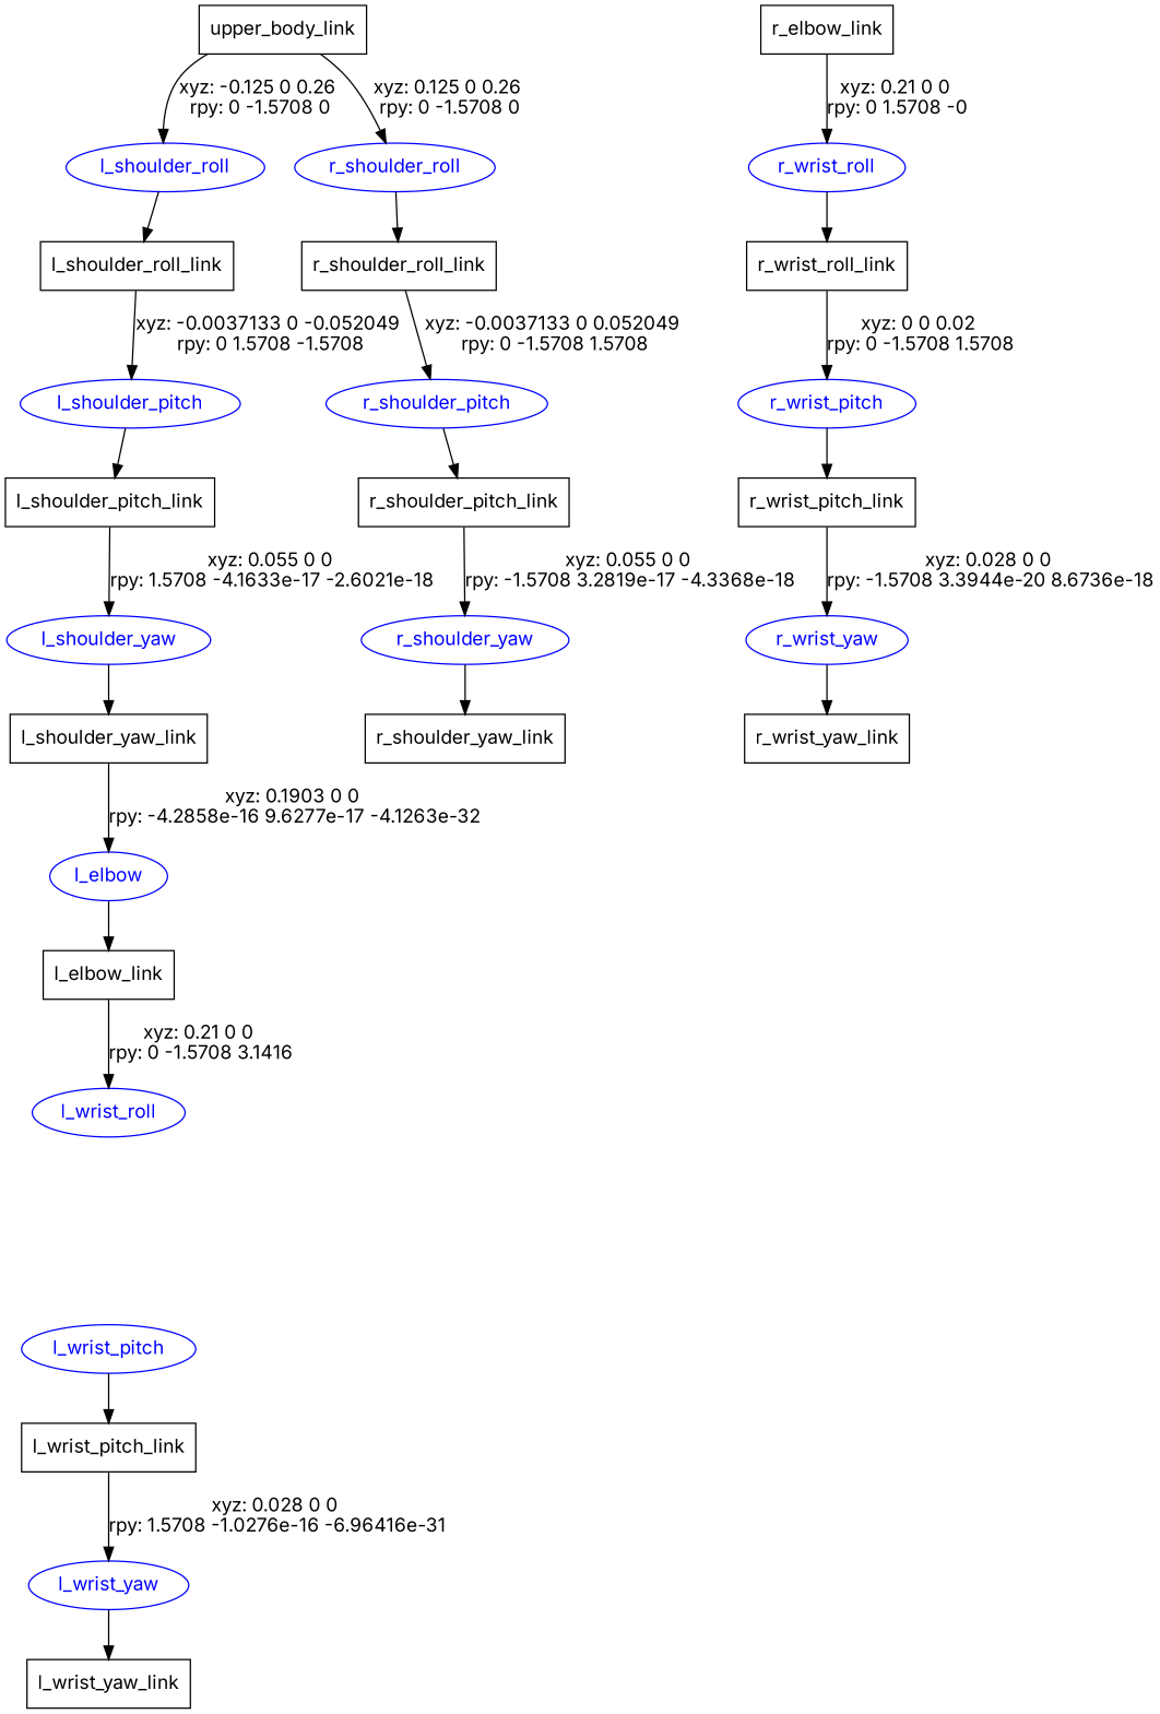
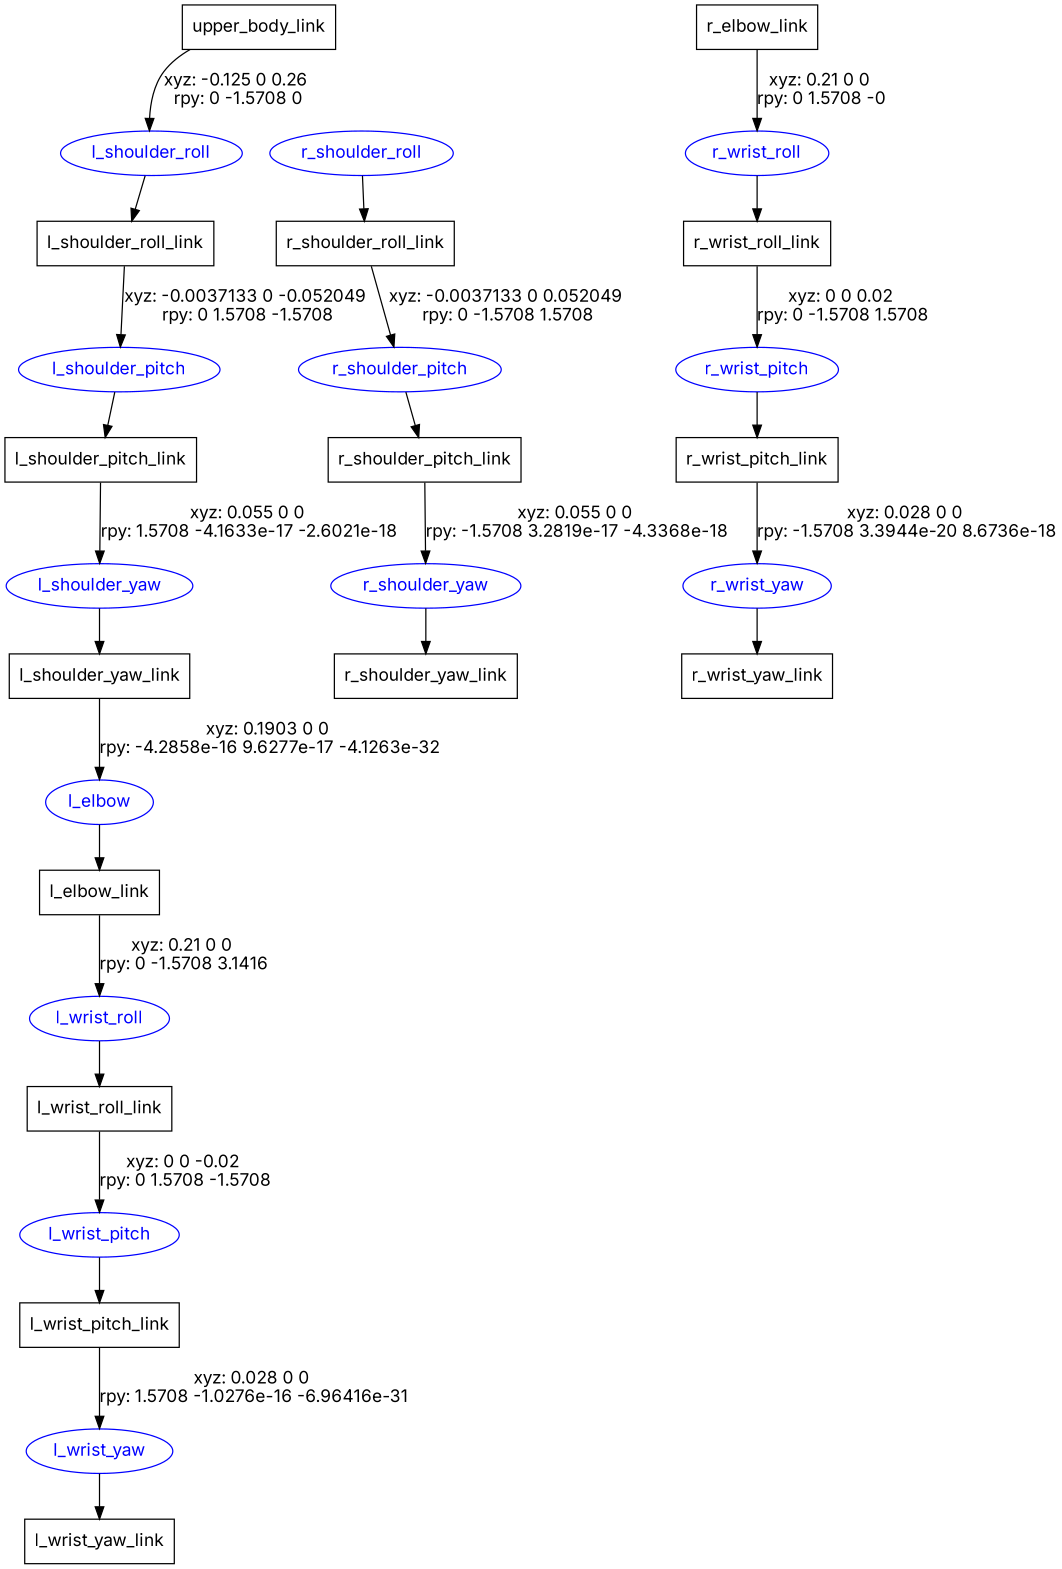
  digraph {
    fontname=Inter
    node [fontname=Inter shape=box]
    edge [fontname=Inter]
    n1 [label=upper_body_link]
    l_shoulder_roll [color=blue fontcolor=blue shape=ellipse]
    r_shoulder_roll [color=blue fontcolor=blue shape=ellipse]
    n4 [label=l_shoulder_roll_link]
    n5 [label=r_shoulder_roll_link]
    l_shoulder_pitch [color=blue fontcolor=blue shape=ellipse]
    n7 [label=l_shoulder_pitch_link]
    l_shoulder_yaw [color=blue fontcolor=blue shape=ellipse]
    n9 [label=l_shoulder_yaw_link]
    l_elbow [color=blue fontcolor=blue shape=ellipse]
    n11 [label=l_elbow_link]
    l_wrist_roll [color=blue fontcolor=blue shape=ellipse]
+   n13 [label=l_wrist_roll_link]
    l_wrist_pitch [color=blue fontcolor=blue shape=ellipse]
    n15 [label=l_wrist_pitch_link]
    l_wrist_yaw [color=blue fontcolor=blue shape=ellipse]
    n17 [label=l_wrist_yaw_link]
    r_shoulder_pitch [color=blue fontcolor=blue shape=ellipse]
    n19 [label=r_shoulder_pitch_link]
    r_shoulder_yaw [color=blue fontcolor=blue shape=ellipse]
    n21 [label=r_shoulder_yaw_link]
    n22 [label=r_elbow_link]
    r_wrist_roll [color=blue fontcolor=blue shape=ellipse]
    n24 [label=r_wrist_roll_link]
    r_wrist_pitch [color=blue fontcolor=blue shape=ellipse]
    n26 [label=r_wrist_pitch_link]
    r_wrist_yaw [color=blue fontcolor=blue shape=ellipse]
    n28 [label=r_wrist_yaw_link]
    n1 -> l_shoulder_roll [label="xyz: -0.125 0 0.26 \nrpy: 0 -1.5708 0"]
-   n1 -> r_shoulder_roll [label="xyz: 0.125 0 0.26 \nrpy: 0 -1.5708 0"]
    l_shoulder_roll -> n4
    r_shoulder_roll -> n5
    n4 -> l_shoulder_pitch [label="xyz: -0.0037133 0 -0.052049 \nrpy: 0 1.5708 -1.5708"]
    n5 -> r_shoulder_pitch [label="xyz: -0.0037133 0 0.052049 \nrpy: 0 -1.5708 1.5708"]
    l_shoulder_pitch -> n7
    n7 -> l_shoulder_yaw [label="xyz: 0.055 0 0 \nrpy: 1.5708 -4.1633e-17 -2.6021e-18"]
    l_shoulder_yaw -> n9
    n9 -> l_elbow [label="xyz: 0.1903 0 0 \nrpy: -4.2858e-16 9.6277e-17 -4.1263e-32"]
    l_elbow -> n11
    n11 -> l_wrist_roll [label="xyz: 0.21 0 0 \nrpy: 0 -1.5708 3.1416"]
+   l_wrist_roll -> n13
+   n13 -> l_wrist_pitch [label="xyz: 0 0 -0.02 \nrpy: 0 1.5708 -1.5708"]
    l_wrist_pitch -> n15
    n15 -> l_wrist_yaw [label="xyz: 0.028 0 0 \nrpy: 1.5708 -1.0276e-16 -6.96416e-31"]
    l_wrist_yaw -> n17
    r_shoulder_pitch -> n19
    n19 -> r_shoulder_yaw [label="xyz: 0.055 0 0 \nrpy: -1.5708 3.2819e-17 -4.3368e-18"]
    r_shoulder_yaw -> n21
    n22 -> r_wrist_roll [label="xyz: 0.21 0 0 \nrpy: 0 1.5708 -0"]
    r_wrist_roll -> n24
    n24 -> r_wrist_pitch [label="xyz: 0 0 0.02 \nrpy: 0 -1.5708 1.5708"]
    r_wrist_pitch -> n26
    n26 -> r_wrist_yaw [label="xyz: 0.028 0 0 \nrpy: -1.5708 3.3944e-20 8.6736e-18"]
    r_wrist_yaw -> n28
  }
